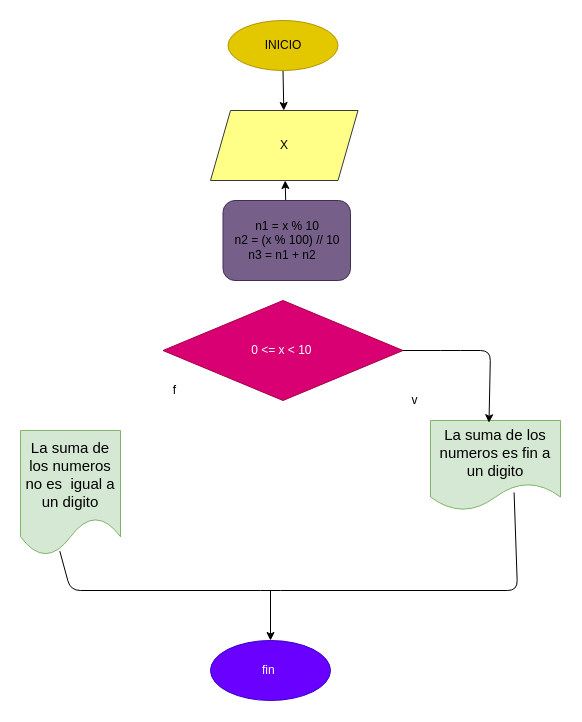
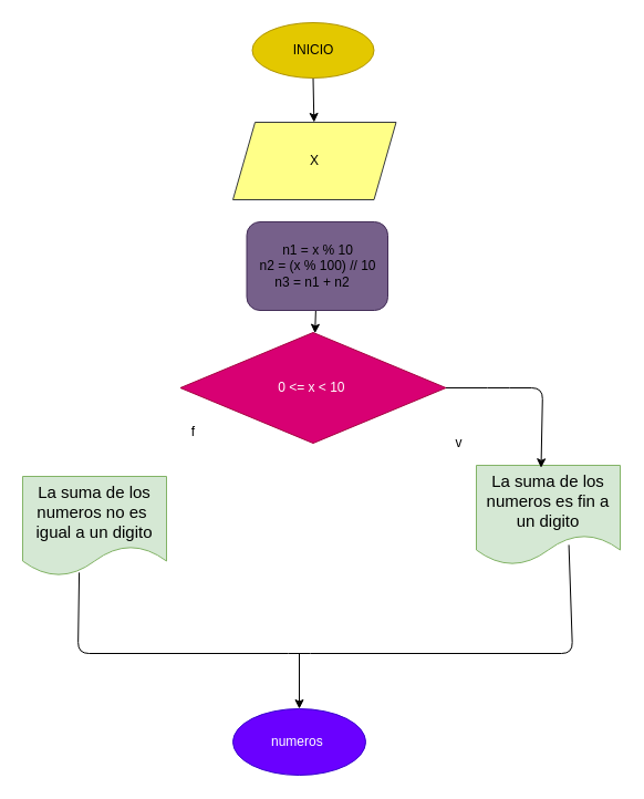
  <mxCell id="0" />
  <mxCell id="1" parent="0" />
  <mxCell id="2" value="" style="edgeStyle=none;html=1;" edge="1" parent="1" source="3" target="15"><mxGeometry relative="1" as="geometry" /></mxCell>
  <mxCell id="3" value="&lt;font color=&quot;#000000&quot;&gt;INICIO&lt;/font&gt;" style="ellipse;whiteSpace=wrap;html=1;fillColor=#e3c800;strokeColor=#B09500;fontColor=#000000;" vertex="1" parent="1"><mxGeometry x="227.5" y="20" width="110" height="50" as="geometry" /></mxCell>
  <mxCell id="4" value="&lt;font color=&quot;#000000&quot; style=&quot;font-size: 15px&quot;&gt;La suma de los numeros es fin a un digito&lt;/font&gt;" style="shape=document;whiteSpace=wrap;html=1;boundedLbl=1;fillColor=#d5e8d4;strokeColor=#82b366;" vertex="1" parent="1"><mxGeometry x="430" y="420" width="130" height="90" as="geometry" /></mxCell>
- <mxCell id="5" value="fin&amp;nbsp;" style="ellipse;whiteSpace=wrap;html=1;fillColor=#6a00ff;strokeColor=#3700CC;fontColor=#ffffff;" vertex="1" parent="1"><mxGeometry x="210" y="640" width="120" height="60" as="geometry" /></mxCell>
+ <mxCell id="5" value="numeros&amp;nbsp;" style="ellipse;whiteSpace=wrap;html=1;fillColor=#6a00ff;strokeColor=#3700CC;fontColor=#ffffff;" vertex="1" parent="1"><mxGeometry x="210" y="640" width="120" height="60" as="geometry" /></mxCell>
  <mxCell id="6" value="0 &amp;lt;= x &amp;lt; 10&amp;nbsp;" style="rhombus;whiteSpace=wrap;html=1;fillColor=#d80073;strokeColor=#A50040;fontColor=#ffffff;" vertex="1" parent="1"><mxGeometry x="162.5" y="300" width="240" height="100" as="geometry" /></mxCell>
  <mxCell id="7" value="" style="endArrow=classic;html=1;exitX=1;exitY=0.5;exitDx=0;exitDy=0;entryX=0.45;entryY=0.025;entryDx=0;entryDy=0;entryPerimeter=0;" edge="1" parent="1" source="6" target="4"><mxGeometry width="50" height="50" relative="1" as="geometry"><mxPoint x="260" y="630" as="sourcePoint" /><mxPoint x="310" y="580" as="targetPoint" /><Array as="points"><mxPoint x="450" y="350" /><mxPoint x="490" y="350" /></Array></mxGeometry></mxCell>
- <mxCell id="8" value="&lt;span style=&quot;color: rgb(0 , 0 , 0) ; font-size: 15px&quot;&gt;La suma de los numeros no es&amp;nbsp; igual a un digito&lt;/span&gt;" style="shape=document;whiteSpace=wrap;html=1;boundedLbl=1;fillColor=#d5e8d4;strokeColor=#82b366;" vertex="1" parent="1"><mxGeometry x="20" y="430" width="100" height="125" as="geometry" /></mxCell>
+ <mxCell id="8" value="&lt;span style=&quot;color: rgb(0 , 0 , 0) ; font-size: 15px&quot;&gt;La suma de los numeros no es&amp;nbsp; igual a un digito&lt;/span&gt;" style="shape=document;whiteSpace=wrap;html=1;boundedLbl=1;fillColor=#d5e8d4;strokeColor=#82b366;" vertex="1" parent="1"><mxGeometry x="20" y="430" width="130" height="90" as="geometry" /></mxCell>
  <mxCell id="9" value="v" style="text;html=1;align=center;verticalAlign=middle;resizable=0;points=[];autosize=1;strokeColor=none;fillColor=none;" vertex="1" parent="1"><mxGeometry x="404" y="390" width="20" height="20" as="geometry" /></mxCell>
  <mxCell id="10" value="" style="endArrow=none;html=1;exitX=0.643;exitY=0.799;exitDx=0;exitDy=0;exitPerimeter=0;entryX=0.393;entryY=0.965;entryDx=0;entryDy=0;entryPerimeter=0;" edge="1" parent="1" source="4" target="8"><mxGeometry width="50" height="50" relative="1" as="geometry"><mxPoint x="220" y="770" as="sourcePoint" /><mxPoint x="100" y="653" as="targetPoint" /><Array as="points"><mxPoint x="517" y="590" /><mxPoint x="270" y="590" /><mxPoint x="70" y="590" /></Array></mxGeometry></mxCell>
  <mxCell id="11" value="" style="endArrow=classic;html=1;entryX=0.5;entryY=0;entryDx=0;entryDy=0;" edge="1" parent="1"><mxGeometry width="50" height="50" relative="1" as="geometry"><mxPoint x="270" y="590" as="sourcePoint" /><mxPoint x="270" y="640" as="targetPoint" /></mxGeometry></mxCell>
  <mxCell id="12" value="f" style="text;html=1;align=center;verticalAlign=middle;resizable=0;points=[];autosize=1;strokeColor=none;fillColor=none;" vertex="1" parent="1"><mxGeometry x="164" y="380" width="20" height="20" as="geometry" /></mxCell>
- <mxCell id="13" value="" style="edgeStyle=none;html=1;" edge="1" parent="1" source="14" target="15"><mxGeometry relative="1" as="geometry" /></mxCell>
+ <mxCell id="13" value="" style="edgeStyle=none;html=1;" edge="1" parent="1" source="14" target="6"><mxGeometry relative="1" as="geometry" /></mxCell>
  <mxCell id="14" value="&lt;span style=&quot;color: rgb(0 , 0 , 0)&quot;&gt;n1 = x % 10&lt;/span&gt;&lt;br style=&quot;color: rgb(0 , 0 , 0)&quot;&gt;&lt;span style=&quot;color: rgb(0 , 0 , 0)&quot;&gt;n2 = (x % 100) // 10&lt;/span&gt;&lt;br style=&quot;color: rgb(0 , 0 , 0)&quot;&gt;&lt;span style=&quot;color: rgb(0 , 0 , 0)&quot;&gt;n3 = n1 + n2&amp;nbsp; &amp;nbsp;&lt;/span&gt;" style="whiteSpace=wrap;html=1;fillColor=#76608a;strokeColor=#432D57;fontColor=#ffffff;rounded=1;" vertex="1" parent="1"><mxGeometry x="222.5" y="200" width="127.5" height="80" as="geometry" /></mxCell>
  <mxCell id="15" value="&lt;font color=&quot;#000000&quot;&gt;X&lt;br&gt;&lt;/font&gt;" style="shape=parallelogram;perimeter=parallelogramPerimeter;whiteSpace=wrap;html=1;fixedSize=1;fillColor=#ffff88;strokeColor=#36393d;" vertex="1" parent="1"><mxGeometry x="210" y="110" width="147.5" height="70" as="geometry" /></mxCell>
